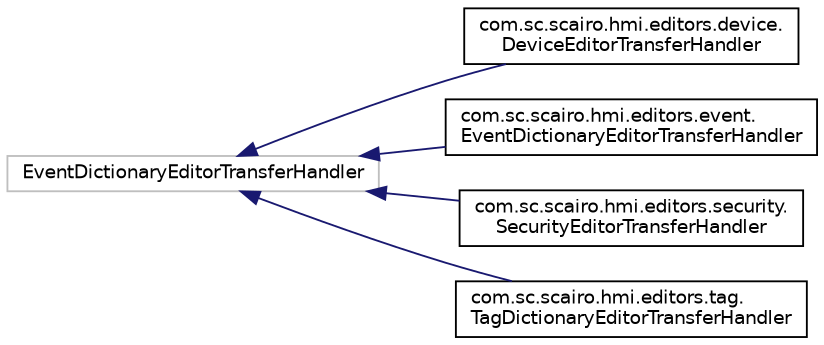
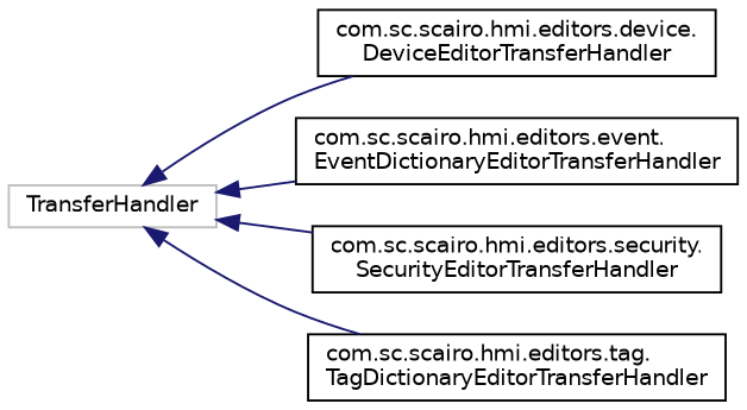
  digraph {
    rankdir=LR
    node [color=black fillcolor=white fontname=Helvetica fontsize=10 shape=record style=filled]
    edge [color=midnightblue dir=back fontname=Helvetica fontsize=10 labelfontname=Helvetica labelfontsize=10 style=solid]
-   n1 [color=grey75 height=0.2 label=EventDictionaryEditorTransferHandler width=0.4]
+   n1 [color=grey75 height=0.2 label=TransferHandler width=0.4]
    n2 [height=0.2 label="com.sc.scairo.hmi.editors.device.\lDeviceEditorTransferHandler" width=0.4]
    n3 [height=0.2 label="com.sc.scairo.hmi.editors.event.\lEventDictionaryEditorTransferHandler" width=0.4]
    n4 [height=0.2 label="com.sc.scairo.hmi.editors.security.\lSecurityEditorTransferHandler" width=0.4]
    n5 [height=0.2 label="com.sc.scairo.hmi.editors.tag.\lTagDictionaryEditorTransferHandler" width=0.4]
    n1 -> n2
    n1 -> n3
    n1 -> n4
    n1 -> n5
  }
